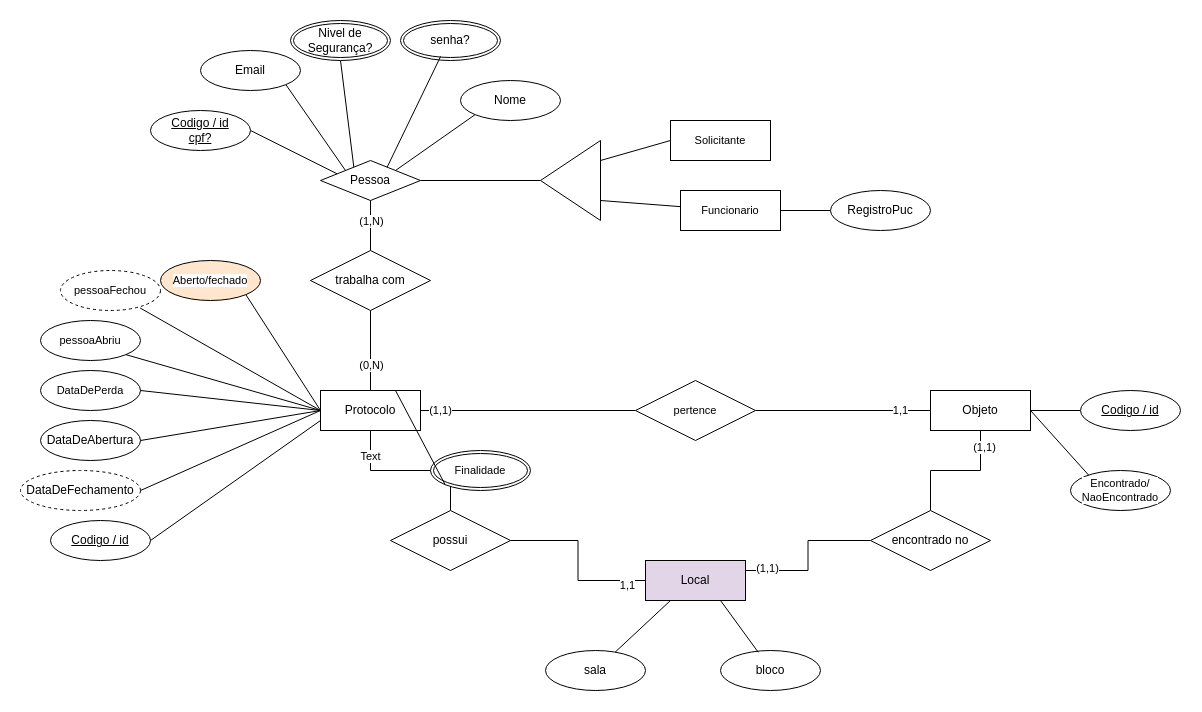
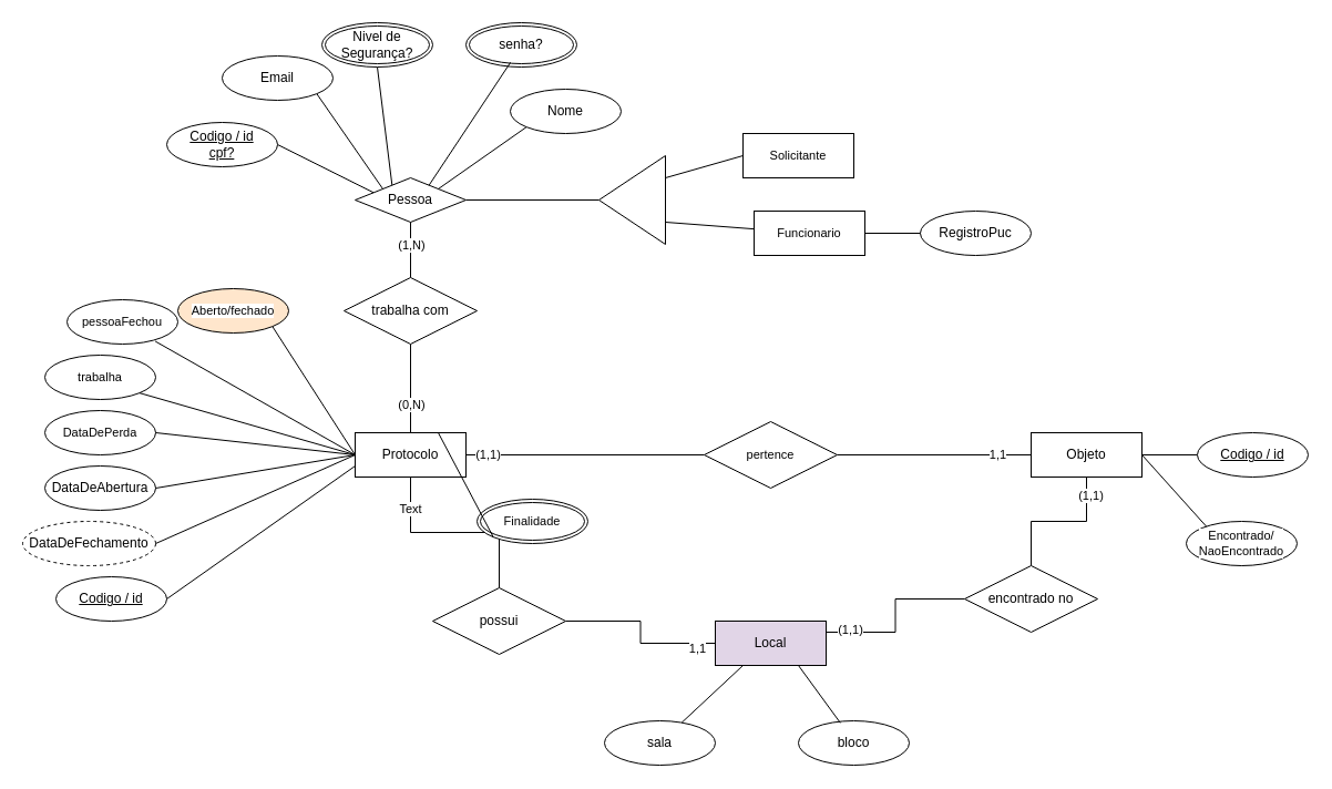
  <mxCell id="0" />
  <mxCell id="1" parent="0" />
  <mxCell id="2" style="edgeStyle=none;shape=connector;rounded=0;orthogonalLoop=1;jettySize=auto;html=1;exitX=1;exitY=0;exitDx=0;exitDy=0;entryX=0;entryY=1;entryDx=0;entryDy=0;strokeColor=default;align=center;verticalAlign=middle;fontFamily=Helvetica;fontSize=11;fontColor=default;labelBackgroundColor=default;endArrow=none;endFill=0;" edge="1" parent="1" source="7" target="17"><mxGeometry relative="1" as="geometry" /></mxCell>
  <mxCell id="3" style="edgeStyle=none;shape=connector;rounded=0;orthogonalLoop=1;jettySize=auto;html=1;exitX=0;exitY=0.25;exitDx=0;exitDy=0;entryX=1;entryY=0.5;entryDx=0;entryDy=0;strokeColor=default;align=center;verticalAlign=middle;fontFamily=Helvetica;fontSize=11;fontColor=default;labelBackgroundColor=default;endArrow=none;endFill=0;" edge="1" parent="1" source="7" target="16"><mxGeometry relative="1" as="geometry" /></mxCell>
  <mxCell id="4" style="edgeStyle=none;shape=connector;rounded=0;orthogonalLoop=1;jettySize=auto;html=1;exitX=0;exitY=0;exitDx=0;exitDy=0;entryX=1;entryY=1;entryDx=0;entryDy=0;strokeColor=default;align=center;verticalAlign=middle;fontFamily=Helvetica;fontSize=11;fontColor=default;labelBackgroundColor=default;endArrow=none;endFill=0;" edge="1" parent="1" source="7" target="20"><mxGeometry relative="1" as="geometry" /></mxCell>
  <mxCell id="5" style="edgeStyle=none;shape=connector;rounded=0;orthogonalLoop=1;jettySize=auto;html=1;exitX=1;exitY=0.5;exitDx=0;exitDy=0;strokeColor=default;align=center;verticalAlign=middle;fontFamily=Helvetica;fontSize=11;fontColor=default;labelBackgroundColor=default;endArrow=none;endFill=0;" edge="1" parent="1" source="7" target="63"><mxGeometry relative="1" as="geometry" /></mxCell>
  <mxCell id="6" style="edgeStyle=none;shape=connector;rounded=0;orthogonalLoop=1;jettySize=auto;html=1;exitX=0.25;exitY=0;exitDx=0;exitDy=0;entryX=0.5;entryY=1;entryDx=0;entryDy=0;strokeColor=default;align=center;verticalAlign=middle;fontFamily=Helvetica;fontSize=11;fontColor=default;labelBackgroundColor=default;endArrow=none;endFill=0;" edge="1" parent="1" source="7" target="30"><mxGeometry relative="1" as="geometry" /></mxCell>
  <mxCell id="7" value="Pessoa" style="rhombus;whiteSpace=wrap;html=1;align=center;" vertex="1" parent="1"><mxGeometry x="320" y="160" width="100" height="40" as="geometry" /></mxCell>
  <mxCell id="8" style="edgeStyle=none;shape=connector;rounded=0;orthogonalLoop=1;jettySize=auto;html=1;exitX=1;exitY=0.5;exitDx=0;exitDy=0;entryX=0;entryY=0.5;entryDx=0;entryDy=0;strokeColor=default;align=center;verticalAlign=middle;fontFamily=Helvetica;fontSize=11;fontColor=default;labelBackgroundColor=default;endArrow=none;endFill=0;" edge="1" parent="1" source="9" target="18"><mxGeometry relative="1" as="geometry" /></mxCell>
  <mxCell id="9" value="Objeto" style="whiteSpace=wrap;html=1;align=center;" vertex="1" parent="1"><mxGeometry x="930" y="390" width="100" height="40" as="geometry" /></mxCell>
  <mxCell id="10" style="edgeStyle=orthogonalEdgeStyle;shape=connector;rounded=0;orthogonalLoop=1;jettySize=auto;html=1;exitX=0.5;exitY=1;exitDx=0;exitDy=0;entryX=0.5;entryY=0;entryDx=0;entryDy=0;strokeColor=default;align=center;verticalAlign=middle;fontFamily=Helvetica;fontSize=11;fontColor=default;labelBackgroundColor=default;endArrow=none;endFill=0;" edge="1" parent="1" source="15" target="39"><mxGeometry relative="1" as="geometry" /></mxCell>
  <mxCell id="11" value="Text" style="edgeLabel;html=1;align=center;verticalAlign=middle;resizable=0;points=[];fontFamily=Helvetica;fontSize=11;fontColor=default;labelBackgroundColor=default;" connectable="0" vertex="1" parent="10"><mxGeometry x="-0.684" y="-1" relative="1" as="geometry"><mxPoint as="offset" /></mxGeometry></mxCell>
  <mxCell id="12" style="edgeStyle=none;shape=connector;rounded=0;orthogonalLoop=1;jettySize=auto;html=1;exitX=0;exitY=0.5;exitDx=0;exitDy=0;entryX=1;entryY=0.5;entryDx=0;entryDy=0;strokeColor=default;align=center;verticalAlign=middle;fontFamily=Helvetica;fontSize=11;fontColor=default;labelBackgroundColor=default;endArrow=none;endFill=0;" edge="1" parent="1" source="15" target="31"><mxGeometry relative="1" as="geometry" /></mxCell>
  <mxCell id="13" style="edgeStyle=none;shape=connector;rounded=0;orthogonalLoop=1;jettySize=auto;html=1;exitX=0;exitY=0.75;exitDx=0;exitDy=0;entryX=1;entryY=0.5;entryDx=0;entryDy=0;strokeColor=default;align=center;verticalAlign=middle;fontFamily=Helvetica;fontSize=11;fontColor=default;labelBackgroundColor=default;endArrow=none;endFill=0;" edge="1" parent="1" source="15" target="19"><mxGeometry relative="1" as="geometry" /></mxCell>
  <mxCell id="14" value="(1,1)" style="edgeStyle=none;shape=connector;rounded=0;orthogonalLoop=1;jettySize=auto;html=1;exitX=1;exitY=0.5;exitDx=0;exitDy=0;entryX=0;entryY=0.5;entryDx=0;entryDy=0;strokeColor=default;align=center;verticalAlign=middle;fontFamily=Helvetica;fontSize=11;fontColor=default;labelBackgroundColor=default;endArrow=none;endFill=0;" edge="1" parent="1" source="15" target="57"><mxGeometry x="-0.814" relative="1" as="geometry"><mxPoint as="offset" /></mxGeometry></mxCell>
  <mxCell id="15" value="Protocolo" style="whiteSpace=wrap;html=1;align=center;" vertex="1" parent="1"><mxGeometry x="320" y="390" width="100" height="40" as="geometry" /></mxCell>
  <mxCell id="16" value="Codigo / id&lt;div&gt;cpf?&lt;/div&gt;" style="ellipse;whiteSpace=wrap;html=1;align=center;fontStyle=4;" vertex="1" parent="1"><mxGeometry x="150" y="110" width="100" height="40" as="geometry" /></mxCell>
  <mxCell id="17" value="Nome" style="ellipse;whiteSpace=wrap;html=1;align=center;" vertex="1" parent="1"><mxGeometry x="460" y="80" width="100" height="40" as="geometry" /></mxCell>
  <mxCell id="18" value="Codigo / id" style="ellipse;whiteSpace=wrap;html=1;align=center;fontStyle=4;" vertex="1" parent="1"><mxGeometry x="1080" y="390" width="100" height="40" as="geometry" /></mxCell>
  <mxCell id="19" value="Codigo / id" style="ellipse;whiteSpace=wrap;html=1;align=center;fontStyle=4;" vertex="1" parent="1"><mxGeometry x="50" y="520" width="100" height="40" as="geometry" /></mxCell>
  <mxCell id="20" value="Email" style="ellipse;whiteSpace=wrap;html=1;align=center;" vertex="1" parent="1"><mxGeometry x="200" y="50" width="100" height="40" as="geometry" /></mxCell>
  <mxCell id="21" value="RegistroPuc" style="ellipse;whiteSpace=wrap;html=1;align=center;" vertex="1" parent="1"><mxGeometry x="830" y="190" width="100" height="40" as="geometry" /></mxCell>
  <mxCell id="22" style="edgeStyle=none;shape=connector;rounded=0;orthogonalLoop=1;jettySize=auto;html=1;exitX=0;exitY=0.5;exitDx=0;exitDy=0;entryX=1;entryY=1;entryDx=0;entryDy=0;strokeColor=default;align=center;verticalAlign=middle;fontFamily=Helvetica;fontSize=11;fontColor=default;labelBackgroundColor=default;endArrow=none;endFill=0;" edge="1" parent="1" source="15" target="46"><mxGeometry relative="1" as="geometry"><mxPoint x="675" y="390" as="sourcePoint" /></mxGeometry></mxCell>
  <mxCell id="23" style="edgeStyle=none;shape=connector;rounded=0;orthogonalLoop=1;jettySize=auto;html=1;exitX=1;exitY=0.5;exitDx=0;exitDy=0;entryX=0.5;entryY=1;entryDx=0;entryDy=0;strokeColor=default;align=center;verticalAlign=middle;fontFamily=Helvetica;fontSize=11;fontColor=default;labelBackgroundColor=default;endArrow=none;endFill=0;" edge="1" parent="1" source="9" target="49"><mxGeometry relative="1" as="geometry"><mxPoint x="725" y="390" as="sourcePoint" /><mxPoint x="737.479" y="342.638" as="targetPoint" /></mxGeometry></mxCell>
  <mxCell id="24" style="edgeStyle=orthogonalEdgeStyle;shape=connector;rounded=0;orthogonalLoop=1;jettySize=auto;html=1;exitX=0.5;exitY=1;exitDx=0;exitDy=0;entryX=0.5;entryY=0;entryDx=0;entryDy=0;strokeColor=default;align=center;verticalAlign=middle;fontFamily=Helvetica;fontSize=11;fontColor=default;labelBackgroundColor=default;endArrow=none;endFill=0;" edge="1" parent="1" source="28" target="15"><mxGeometry relative="1" as="geometry" /></mxCell>
  <mxCell id="25" value="(0,N)" style="edgeLabel;html=1;align=center;verticalAlign=middle;resizable=0;points=[];fontFamily=Helvetica;fontSize=11;fontColor=default;labelBackgroundColor=default;" vertex="1" connectable="0" parent="24"><mxGeometry x="0.346" relative="1" as="geometry"><mxPoint as="offset" /></mxGeometry></mxCell>
  <mxCell id="26" style="edgeStyle=orthogonalEdgeStyle;shape=connector;rounded=0;orthogonalLoop=1;jettySize=auto;html=1;exitX=0.5;exitY=0;exitDx=0;exitDy=0;strokeColor=default;align=center;verticalAlign=middle;fontFamily=Helvetica;fontSize=11;fontColor=default;labelBackgroundColor=default;endArrow=none;endFill=0;" edge="1" parent="1" source="28" target="7"><mxGeometry relative="1" as="geometry" /></mxCell>
  <mxCell id="27" value="(1,N)" style="edgeLabel;html=1;align=center;verticalAlign=middle;resizable=0;points=[];fontFamily=Helvetica;fontSize=11;fontColor=default;labelBackgroundColor=default;" connectable="0" vertex="1" parent="26"><mxGeometry x="0.714" y="-2" relative="1" as="geometry"><mxPoint x="-2" y="13" as="offset" /></mxGeometry></mxCell>
  <mxCell id="28" value="trabalha com" style="shape=rhombus;perimeter=rhombusPerimeter;whiteSpace=wrap;html=1;align=center;" vertex="1" parent="1"><mxGeometry x="310" y="250" width="120" height="60" as="geometry" /></mxCell>
- <mxCell id="29" value="senha?" style="ellipse;shape=doubleEllipse;margin=3;whiteSpace=wrap;html=1;align=center;" vertex="1" parent="1"><mxGeometry x="400" y="20" width="100" height="40" as="geometry" /></mxCell>
+ <mxCell id="29" value="senha?" style="ellipse;shape=doubleEllipse;margin=3;whiteSpace=wrap;html=1;align=center;" vertex="1" parent="1"><mxGeometry x="420" y="20" width="100" height="40" as="geometry" /></mxCell>
  <mxCell id="30" value="Nivel de Segurança?" style="ellipse;shape=doubleEllipse;margin=3;whiteSpace=wrap;html=1;align=center;" vertex="1" parent="1"><mxGeometry x="290" y="20" width="100" height="40" as="geometry" /></mxCell>
  <mxCell id="31" value="DataDeFechamento" style="ellipse;whiteSpace=wrap;html=1;align=center;dashed=1;" vertex="1" parent="1"><mxGeometry x="20" y="470" width="120" height="40" as="geometry" /></mxCell>
  <mxCell id="32" style="edgeStyle=orthogonalEdgeStyle;shape=connector;rounded=0;orthogonalLoop=1;jettySize=auto;html=1;exitX=1;exitY=0.25;exitDx=0;exitDy=0;entryX=0;entryY=0.5;entryDx=0;entryDy=0;strokeColor=default;align=center;verticalAlign=middle;fontFamily=Helvetica;fontSize=11;fontColor=default;labelBackgroundColor=default;endArrow=none;endFill=0;" edge="1" parent="1" source="34" target="42"><mxGeometry relative="1" as="geometry" /></mxCell>
  <mxCell id="33" value="(1,1)" style="edgeLabel;html=1;align=center;verticalAlign=middle;resizable=0;points=[];fontFamily=Helvetica;fontSize=11;fontColor=default;labelBackgroundColor=default;" connectable="0" vertex="1" parent="32"><mxGeometry x="-0.724" y="3" relative="1" as="geometry"><mxPoint as="offset" /></mxGeometry></mxCell>
  <mxCell id="34" value="Local" style="whiteSpace=wrap;html=1;align=center;fillColor=#e1d5e7;" vertex="1" parent="1"><mxGeometry x="645" y="560" width="100" height="40" as="geometry" /></mxCell>
  <mxCell id="35" value="bloco" style="ellipse;whiteSpace=wrap;html=1;align=center;" vertex="1" parent="1"><mxGeometry x="720" y="650" width="100" height="40" as="geometry" /></mxCell>
  <mxCell id="36" value="sala" style="ellipse;whiteSpace=wrap;html=1;align=center;" vertex="1" parent="1"><mxGeometry x="545" y="650" width="100" height="40" as="geometry" /></mxCell>
  <mxCell id="37" style="edgeStyle=orthogonalEdgeStyle;shape=connector;rounded=0;orthogonalLoop=1;jettySize=auto;html=1;exitX=1;exitY=0.5;exitDx=0;exitDy=0;entryX=0;entryY=0.5;entryDx=0;entryDy=0;strokeColor=default;align=center;verticalAlign=middle;fontFamily=Helvetica;fontSize=11;fontColor=default;labelBackgroundColor=default;endArrow=none;endFill=0;" edge="1" parent="1" source="39" target="34"><mxGeometry relative="1" as="geometry" /></mxCell>
  <mxCell id="38" value="1,1" style="edgeLabel;html=1;align=center;verticalAlign=middle;resizable=0;points=[];fontFamily=Helvetica;fontSize=11;fontColor=default;labelBackgroundColor=default;" connectable="0" vertex="1" parent="37"><mxGeometry x="0.785" y="-4" relative="1" as="geometry"><mxPoint as="offset" /></mxGeometry></mxCell>
- <mxCell id="39" value="possui" style="shape=rhombus;perimeter=rhombusPerimeter;whiteSpace=wrap;html=1;align=center;" vertex="1" parent="1"><mxGeometry x="390" y="510" width="120" height="60" as="geometry" /></mxCell>
+ <mxCell id="39" value="possui" style="shape=rhombus;perimeter=rhombusPerimeter;whiteSpace=wrap;html=1;align=center;" vertex="1" parent="1"><mxGeometry x="390" y="530" width="120" height="60" as="geometry" /></mxCell>
  <mxCell id="40" style="edgeStyle=orthogonalEdgeStyle;shape=connector;rounded=0;orthogonalLoop=1;jettySize=auto;html=1;exitX=0.5;exitY=0;exitDx=0;exitDy=0;entryX=0.5;entryY=1;entryDx=0;entryDy=0;strokeColor=default;align=center;verticalAlign=middle;fontFamily=Helvetica;fontSize=11;fontColor=default;labelBackgroundColor=default;endArrow=none;endFill=0;" edge="1" parent="1" source="42" target="9"><mxGeometry relative="1" as="geometry" /></mxCell>
  <mxCell id="41" value="(1,1)" style="edgeLabel;html=1;align=center;verticalAlign=middle;resizable=0;points=[];fontFamily=Helvetica;fontSize=11;fontColor=default;labelBackgroundColor=default;" connectable="0" vertex="1" parent="40"><mxGeometry x="0.759" y="-3" relative="1" as="geometry"><mxPoint as="offset" /></mxGeometry></mxCell>
  <mxCell id="42" value="encontrado no" style="shape=rhombus;perimeter=rhombusPerimeter;whiteSpace=wrap;html=1;align=center;" vertex="1" parent="1"><mxGeometry x="870" y="510" width="120" height="60" as="geometry" /></mxCell>
  <mxCell id="43" style="edgeStyle=none;shape=connector;rounded=0;orthogonalLoop=1;jettySize=auto;html=1;exitX=0.75;exitY=0;exitDx=0;exitDy=0;entryX=0.402;entryY=0.895;entryDx=0;entryDy=0;entryPerimeter=0;strokeColor=default;align=center;verticalAlign=middle;fontFamily=Helvetica;fontSize=11;fontColor=default;labelBackgroundColor=default;endArrow=none;endFill=0;" edge="1" parent="1" source="7" target="29"><mxGeometry relative="1" as="geometry" /></mxCell>
  <mxCell id="44" style="edgeStyle=none;shape=connector;rounded=0;orthogonalLoop=1;jettySize=auto;html=1;exitX=0.25;exitY=1;exitDx=0;exitDy=0;strokeColor=default;align=center;verticalAlign=middle;fontFamily=Helvetica;fontSize=11;fontColor=default;labelBackgroundColor=default;endArrow=none;endFill=0;" edge="1" parent="1" source="34" target="36"><mxGeometry relative="1" as="geometry" /></mxCell>
  <mxCell id="45" style="edgeStyle=none;shape=connector;rounded=0;orthogonalLoop=1;jettySize=auto;html=1;exitX=0.75;exitY=1;exitDx=0;exitDy=0;entryX=0.378;entryY=0.045;entryDx=0;entryDy=0;entryPerimeter=0;strokeColor=default;align=center;verticalAlign=middle;fontFamily=Helvetica;fontSize=11;fontColor=default;labelBackgroundColor=default;endArrow=none;endFill=0;" edge="1" parent="1" source="34" target="35"><mxGeometry relative="1" as="geometry" /></mxCell>
  <mxCell id="46" value="Aberto/fechado" style="ellipse;whiteSpace=wrap;html=1;align=center;fontFamily=Helvetica;fontSize=11;fontColor=default;labelBackgroundColor=default;fillColor=#ffe6cc;" vertex="1" parent="1"><mxGeometry x="160" y="260" width="100" height="40" as="geometry" /></mxCell>
  <mxCell id="47" value="DataDeAbertura" style="ellipse;whiteSpace=wrap;html=1;align=center;" vertex="1" parent="1"><mxGeometry x="40" y="420" width="100" height="40" as="geometry" /></mxCell>
  <mxCell id="48" value="DataDePerda" style="ellipse;whiteSpace=wrap;html=1;align=center;fontFamily=Helvetica;fontSize=11;fontColor=default;labelBackgroundColor=default;" vertex="1" parent="1"><mxGeometry x="40" y="370" width="100" height="40" as="geometry" /></mxCell>
  <mxCell id="49" value="Encontrado/&lt;div&gt;NaoEncontrado&lt;/div&gt;" style="ellipse;whiteSpace=wrap;html=1;align=center;fontFamily=Helvetica;fontSize=11;fontColor=default;labelBackgroundColor=default;" vertex="1" parent="1"><mxGeometry x="1070" y="470" width="100" height="40" as="geometry" /></mxCell>
- <mxCell id="50" value="pessoaAbriu" style="ellipse;whiteSpace=wrap;html=1;align=center;fontFamily=Helvetica;fontSize=11;fontColor=default;labelBackgroundColor=default;" vertex="1" parent="1"><mxGeometry x="40" y="320" width="100" height="40" as="geometry" /></mxCell>
- <mxCell id="51" value="pessoaFechou" style="ellipse;whiteSpace=wrap;html=1;align=center;fontFamily=Helvetica;fontSize=11;fontColor=default;labelBackgroundColor=default;dashed=1;" vertex="1" parent="1"><mxGeometry x="60" y="270" width="100" height="40" as="geometry" /></mxCell>
+ <mxCell id="50" value="trabalha" style="ellipse;whiteSpace=wrap;html=1;align=center;fontFamily=Helvetica;fontSize=11;fontColor=default;labelBackgroundColor=default;" vertex="1" parent="1"><mxGeometry x="40" y="320" width="100" height="40" as="geometry" /></mxCell>
+ <mxCell id="51" value="pessoaFechou" style="ellipse;whiteSpace=wrap;html=1;align=center;fontFamily=Helvetica;fontSize=11;fontColor=default;labelBackgroundColor=default;" vertex="1" parent="1"><mxGeometry x="60" y="270" width="100" height="40" as="geometry" /></mxCell>
  <mxCell id="52" style="edgeStyle=none;shape=connector;rounded=0;orthogonalLoop=1;jettySize=auto;html=1;exitX=0;exitY=0.5;exitDx=0;exitDy=0;entryX=1;entryY=0.5;entryDx=0;entryDy=0;strokeColor=default;align=center;verticalAlign=middle;fontFamily=Helvetica;fontSize=11;fontColor=default;labelBackgroundColor=default;endArrow=none;endFill=0;" edge="1" parent="1" source="15" target="47"><mxGeometry relative="1" as="geometry"><mxPoint x="330" y="410" as="sourcePoint" /><mxPoint x="230" y="500" as="targetPoint" /></mxGeometry></mxCell>
  <mxCell id="53" style="edgeStyle=none;shape=connector;rounded=0;orthogonalLoop=1;jettySize=auto;html=1;exitX=0;exitY=0.5;exitDx=0;exitDy=0;entryX=1;entryY=0.5;entryDx=0;entryDy=0;strokeColor=default;align=center;verticalAlign=middle;fontFamily=Helvetica;fontSize=11;fontColor=default;labelBackgroundColor=default;endArrow=none;endFill=0;" edge="1" parent="1" source="15" target="48"><mxGeometry relative="1" as="geometry"><mxPoint x="330" y="420" as="sourcePoint" /><mxPoint x="220" y="440" as="targetPoint" /></mxGeometry></mxCell>
  <mxCell id="54" style="edgeStyle=none;shape=connector;rounded=0;orthogonalLoop=1;jettySize=auto;html=1;exitX=0;exitY=0.5;exitDx=0;exitDy=0;entryX=1;entryY=1;entryDx=0;entryDy=0;strokeColor=default;align=center;verticalAlign=middle;fontFamily=Helvetica;fontSize=11;fontColor=default;labelBackgroundColor=default;endArrow=none;endFill=0;" edge="1" parent="1" source="15" target="50"><mxGeometry relative="1" as="geometry"><mxPoint x="330" y="360" as="sourcePoint" /><mxPoint x="230" y="330" as="targetPoint" /></mxGeometry></mxCell>
  <mxCell id="55" style="edgeStyle=none;shape=connector;rounded=0;orthogonalLoop=1;jettySize=auto;html=1;exitX=0;exitY=0.5;exitDx=0;exitDy=0;entryX=0.796;entryY=0.937;entryDx=0;entryDy=0;strokeColor=default;align=center;verticalAlign=middle;fontFamily=Helvetica;fontSize=11;fontColor=default;labelBackgroundColor=default;endArrow=none;endFill=0;entryPerimeter=0;" edge="1" parent="1" source="15" target="51"><mxGeometry relative="1" as="geometry"><mxPoint x="350" y="360" as="sourcePoint" /><mxPoint x="260" y="280" as="targetPoint" /></mxGeometry></mxCell>
  <mxCell id="56" style="edgeStyle=orthogonalEdgeStyle;shape=connector;rounded=0;orthogonalLoop=1;jettySize=auto;html=1;exitX=1;exitY=0.5;exitDx=0;exitDy=0;entryX=0;entryY=0.5;entryDx=0;entryDy=0;strokeColor=default;align=center;verticalAlign=middle;fontFamily=Helvetica;fontSize=11;fontColor=default;labelBackgroundColor=default;endArrow=none;endFill=0;" edge="1" parent="1" source="57" target="9"><mxGeometry relative="1" as="geometry" /></mxCell>
  <mxCell id="57" value="pertence" style="shape=rhombus;perimeter=rhombusPerimeter;whiteSpace=wrap;html=1;align=center;fontFamily=Helvetica;fontSize=11;fontColor=default;labelBackgroundColor=default;" vertex="1" parent="1"><mxGeometry x="635" y="380" width="120" height="60" as="geometry" /></mxCell>
  <mxCell id="58" value="Finalidade" style="ellipse;shape=doubleEllipse;margin=3;whiteSpace=wrap;html=1;align=center;fontFamily=Helvetica;fontSize=11;fontColor=default;labelBackgroundColor=default;" vertex="1" parent="1"><mxGeometry x="430" y="450" width="100" height="40" as="geometry" /></mxCell>
  <mxCell id="59" value="1,1" style="text;html=1;align=center;verticalAlign=middle;resizable=0;points=[];autosize=1;strokeColor=none;fillColor=none;fontFamily=Helvetica;fontSize=11;fontColor=default;labelBackgroundColor=default;" vertex="1" parent="1"><mxGeometry x="880" y="395" width="40" height="30" as="geometry" /></mxCell>
  <mxCell id="60" style="edgeStyle=none;shape=connector;rounded=0;orthogonalLoop=1;jettySize=auto;html=1;exitX=0.75;exitY=0;exitDx=0;exitDy=0;entryX=0;entryY=1;entryDx=0;entryDy=0;strokeColor=default;align=center;verticalAlign=middle;fontFamily=Helvetica;fontSize=11;fontColor=default;labelBackgroundColor=default;endArrow=none;endFill=0;" edge="1" parent="1" source="15" target="58"><mxGeometry relative="1" as="geometry"><mxPoint x="390" y="380" as="sourcePoint" /><mxPoint x="430" y="370" as="targetPoint" /></mxGeometry></mxCell>
  <mxCell id="61" style="edgeStyle=none;shape=connector;rounded=0;orthogonalLoop=1;jettySize=auto;html=1;exitX=0;exitY=0.75;exitDx=0;exitDy=0;entryX=0;entryY=0.5;entryDx=0;entryDy=0;strokeColor=default;align=center;verticalAlign=middle;fontFamily=Helvetica;fontSize=11;fontColor=default;labelBackgroundColor=default;endArrow=none;endFill=0;" edge="1" parent="1" source="63" target="64"><mxGeometry relative="1" as="geometry" /></mxCell>
  <mxCell id="62" style="edgeStyle=none;shape=connector;rounded=0;orthogonalLoop=1;jettySize=auto;html=1;exitX=0;exitY=0.25;exitDx=0;exitDy=0;strokeColor=default;align=center;verticalAlign=middle;fontFamily=Helvetica;fontSize=11;fontColor=default;labelBackgroundColor=default;endArrow=none;endFill=0;" edge="1" parent="1" source="63" target="66"><mxGeometry relative="1" as="geometry" /></mxCell>
  <mxCell id="63" value="" style="triangle;whiteSpace=wrap;html=1;fontFamily=Helvetica;fontSize=11;fontColor=default;labelBackgroundColor=default;direction=east;rotation=-180;" vertex="1" parent="1"><mxGeometry x="540" y="140" width="60" height="80" as="geometry" /></mxCell>
  <mxCell id="64" value="Solicitante" style="whiteSpace=wrap;html=1;align=center;fontFamily=Helvetica;fontSize=11;fontColor=default;labelBackgroundColor=default;" vertex="1" parent="1"><mxGeometry x="670" y="120" width="100" height="40" as="geometry" /></mxCell>
  <mxCell id="65" style="edgeStyle=none;shape=connector;rounded=0;orthogonalLoop=1;jettySize=auto;html=1;exitX=1;exitY=0.5;exitDx=0;exitDy=0;entryX=0;entryY=0.5;entryDx=0;entryDy=0;strokeColor=default;align=center;verticalAlign=middle;fontFamily=Helvetica;fontSize=11;fontColor=default;labelBackgroundColor=default;endArrow=none;endFill=0;" edge="1" parent="1" source="66" target="21"><mxGeometry relative="1" as="geometry" /></mxCell>
  <mxCell id="66" value="Funcionario" style="whiteSpace=wrap;html=1;align=center;fontFamily=Helvetica;fontSize=11;fontColor=default;labelBackgroundColor=default;" vertex="1" parent="1"><mxGeometry x="680" y="190" width="100" height="40" as="geometry" /></mxCell>
  <mxCell id="67" style="edgeStyle=orthogonalEdgeStyle;shape=connector;rounded=0;orthogonalLoop=1;jettySize=auto;html=1;exitX=0.5;exitY=1;exitDx=0;exitDy=0;strokeColor=default;align=center;verticalAlign=middle;fontFamily=Helvetica;fontSize=11;fontColor=default;labelBackgroundColor=default;endArrow=none;endFill=0;" edge="1" parent="1" source="64" target="64"><mxGeometry relative="1" as="geometry" /></mxCell>
